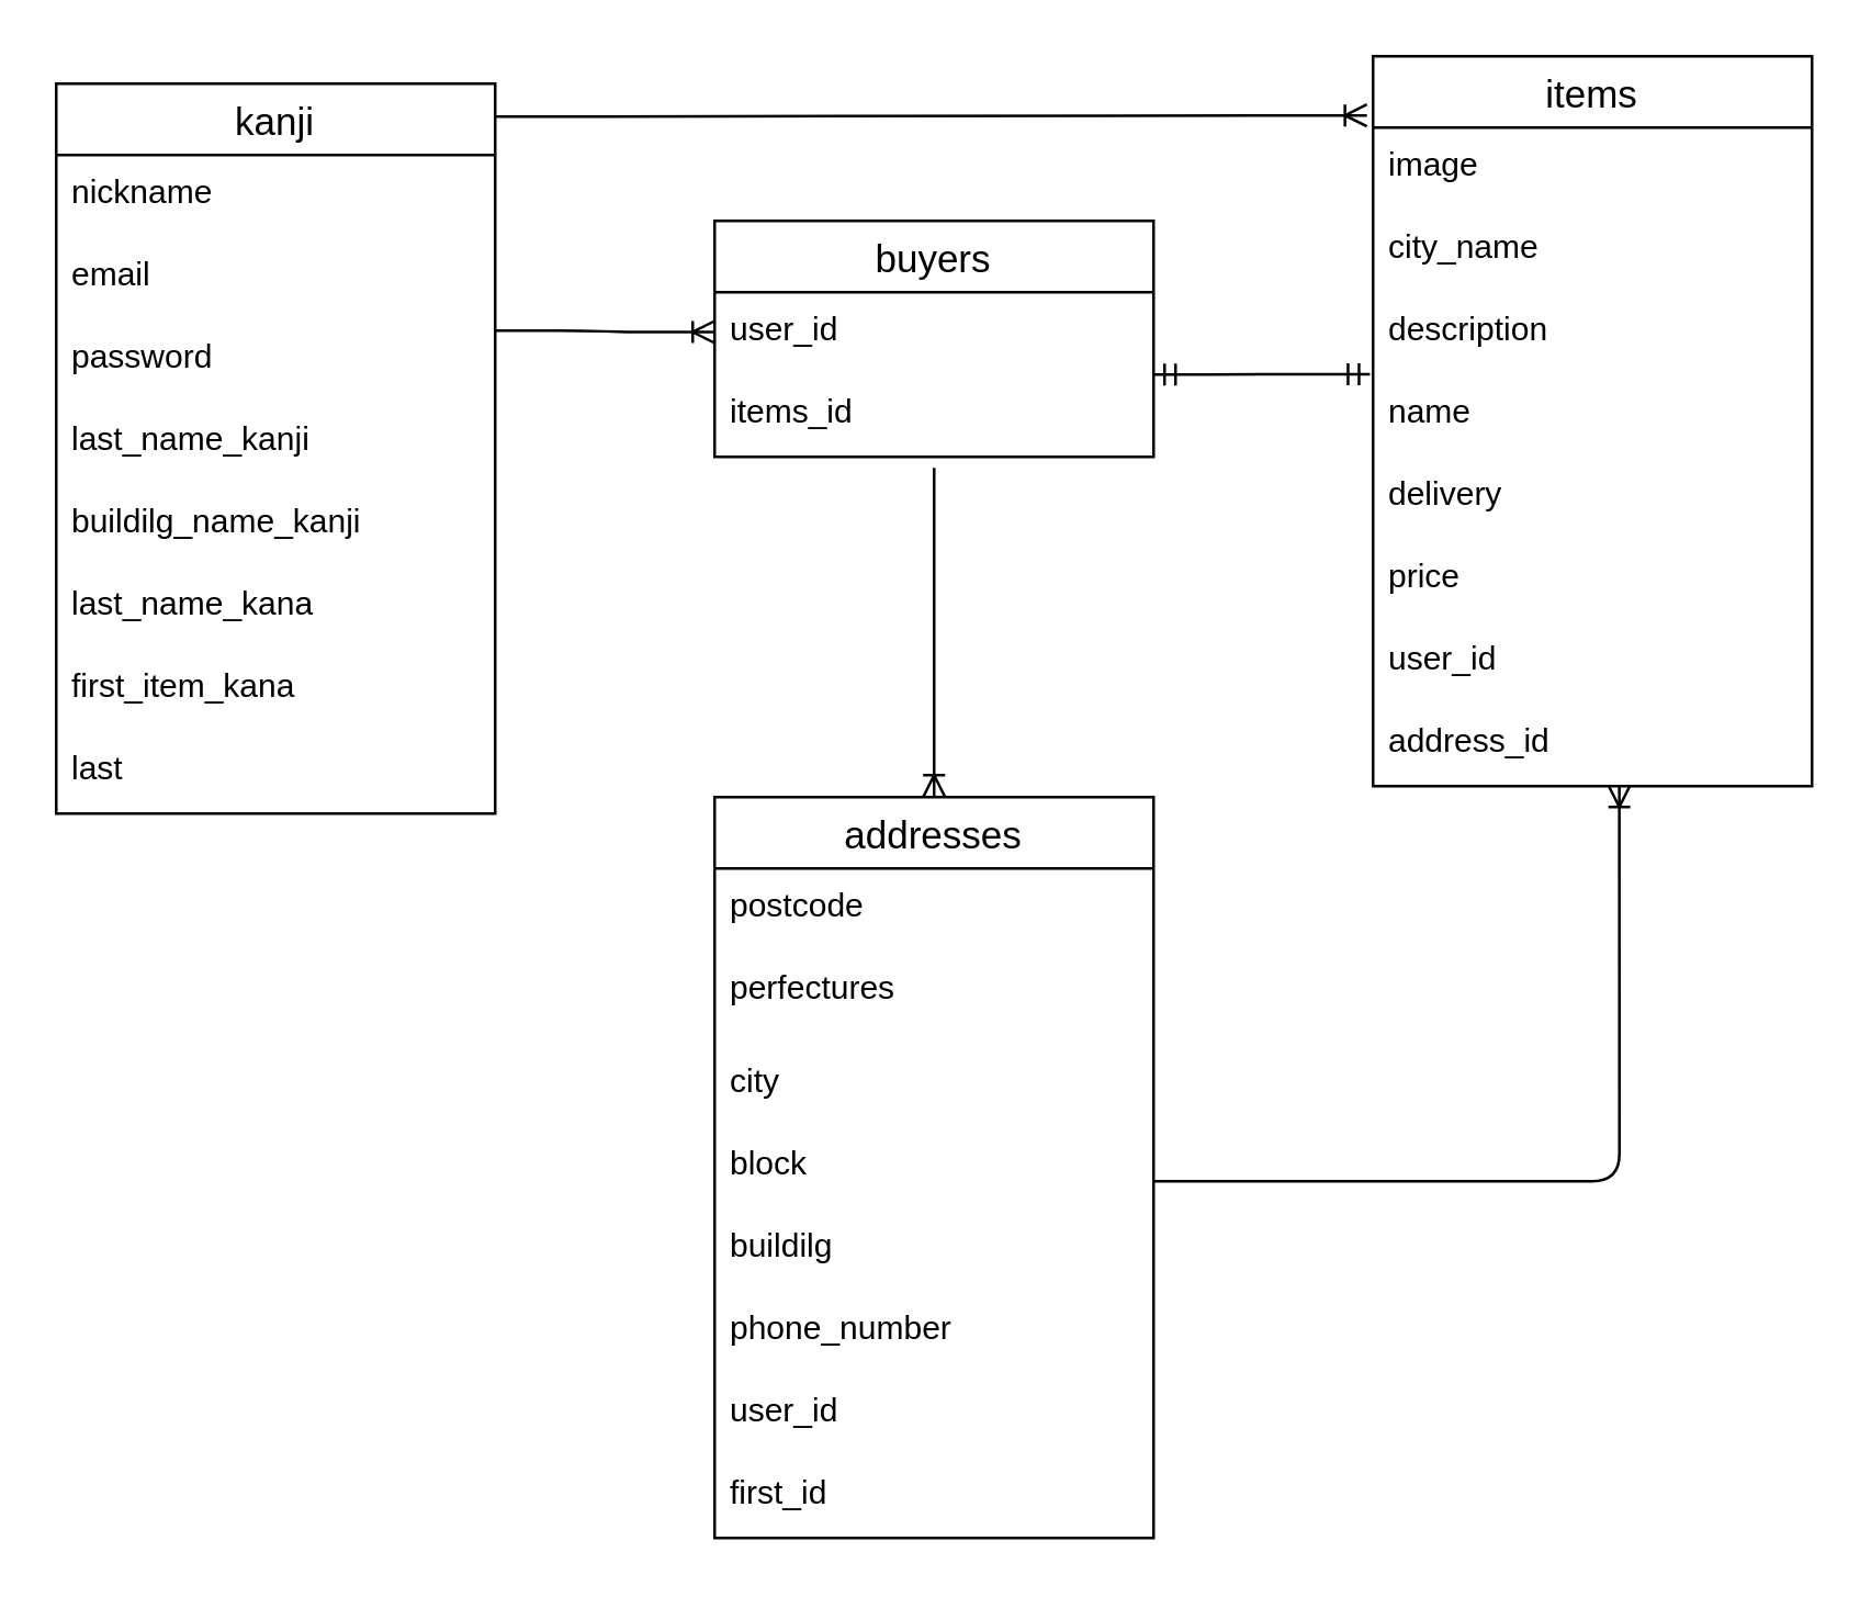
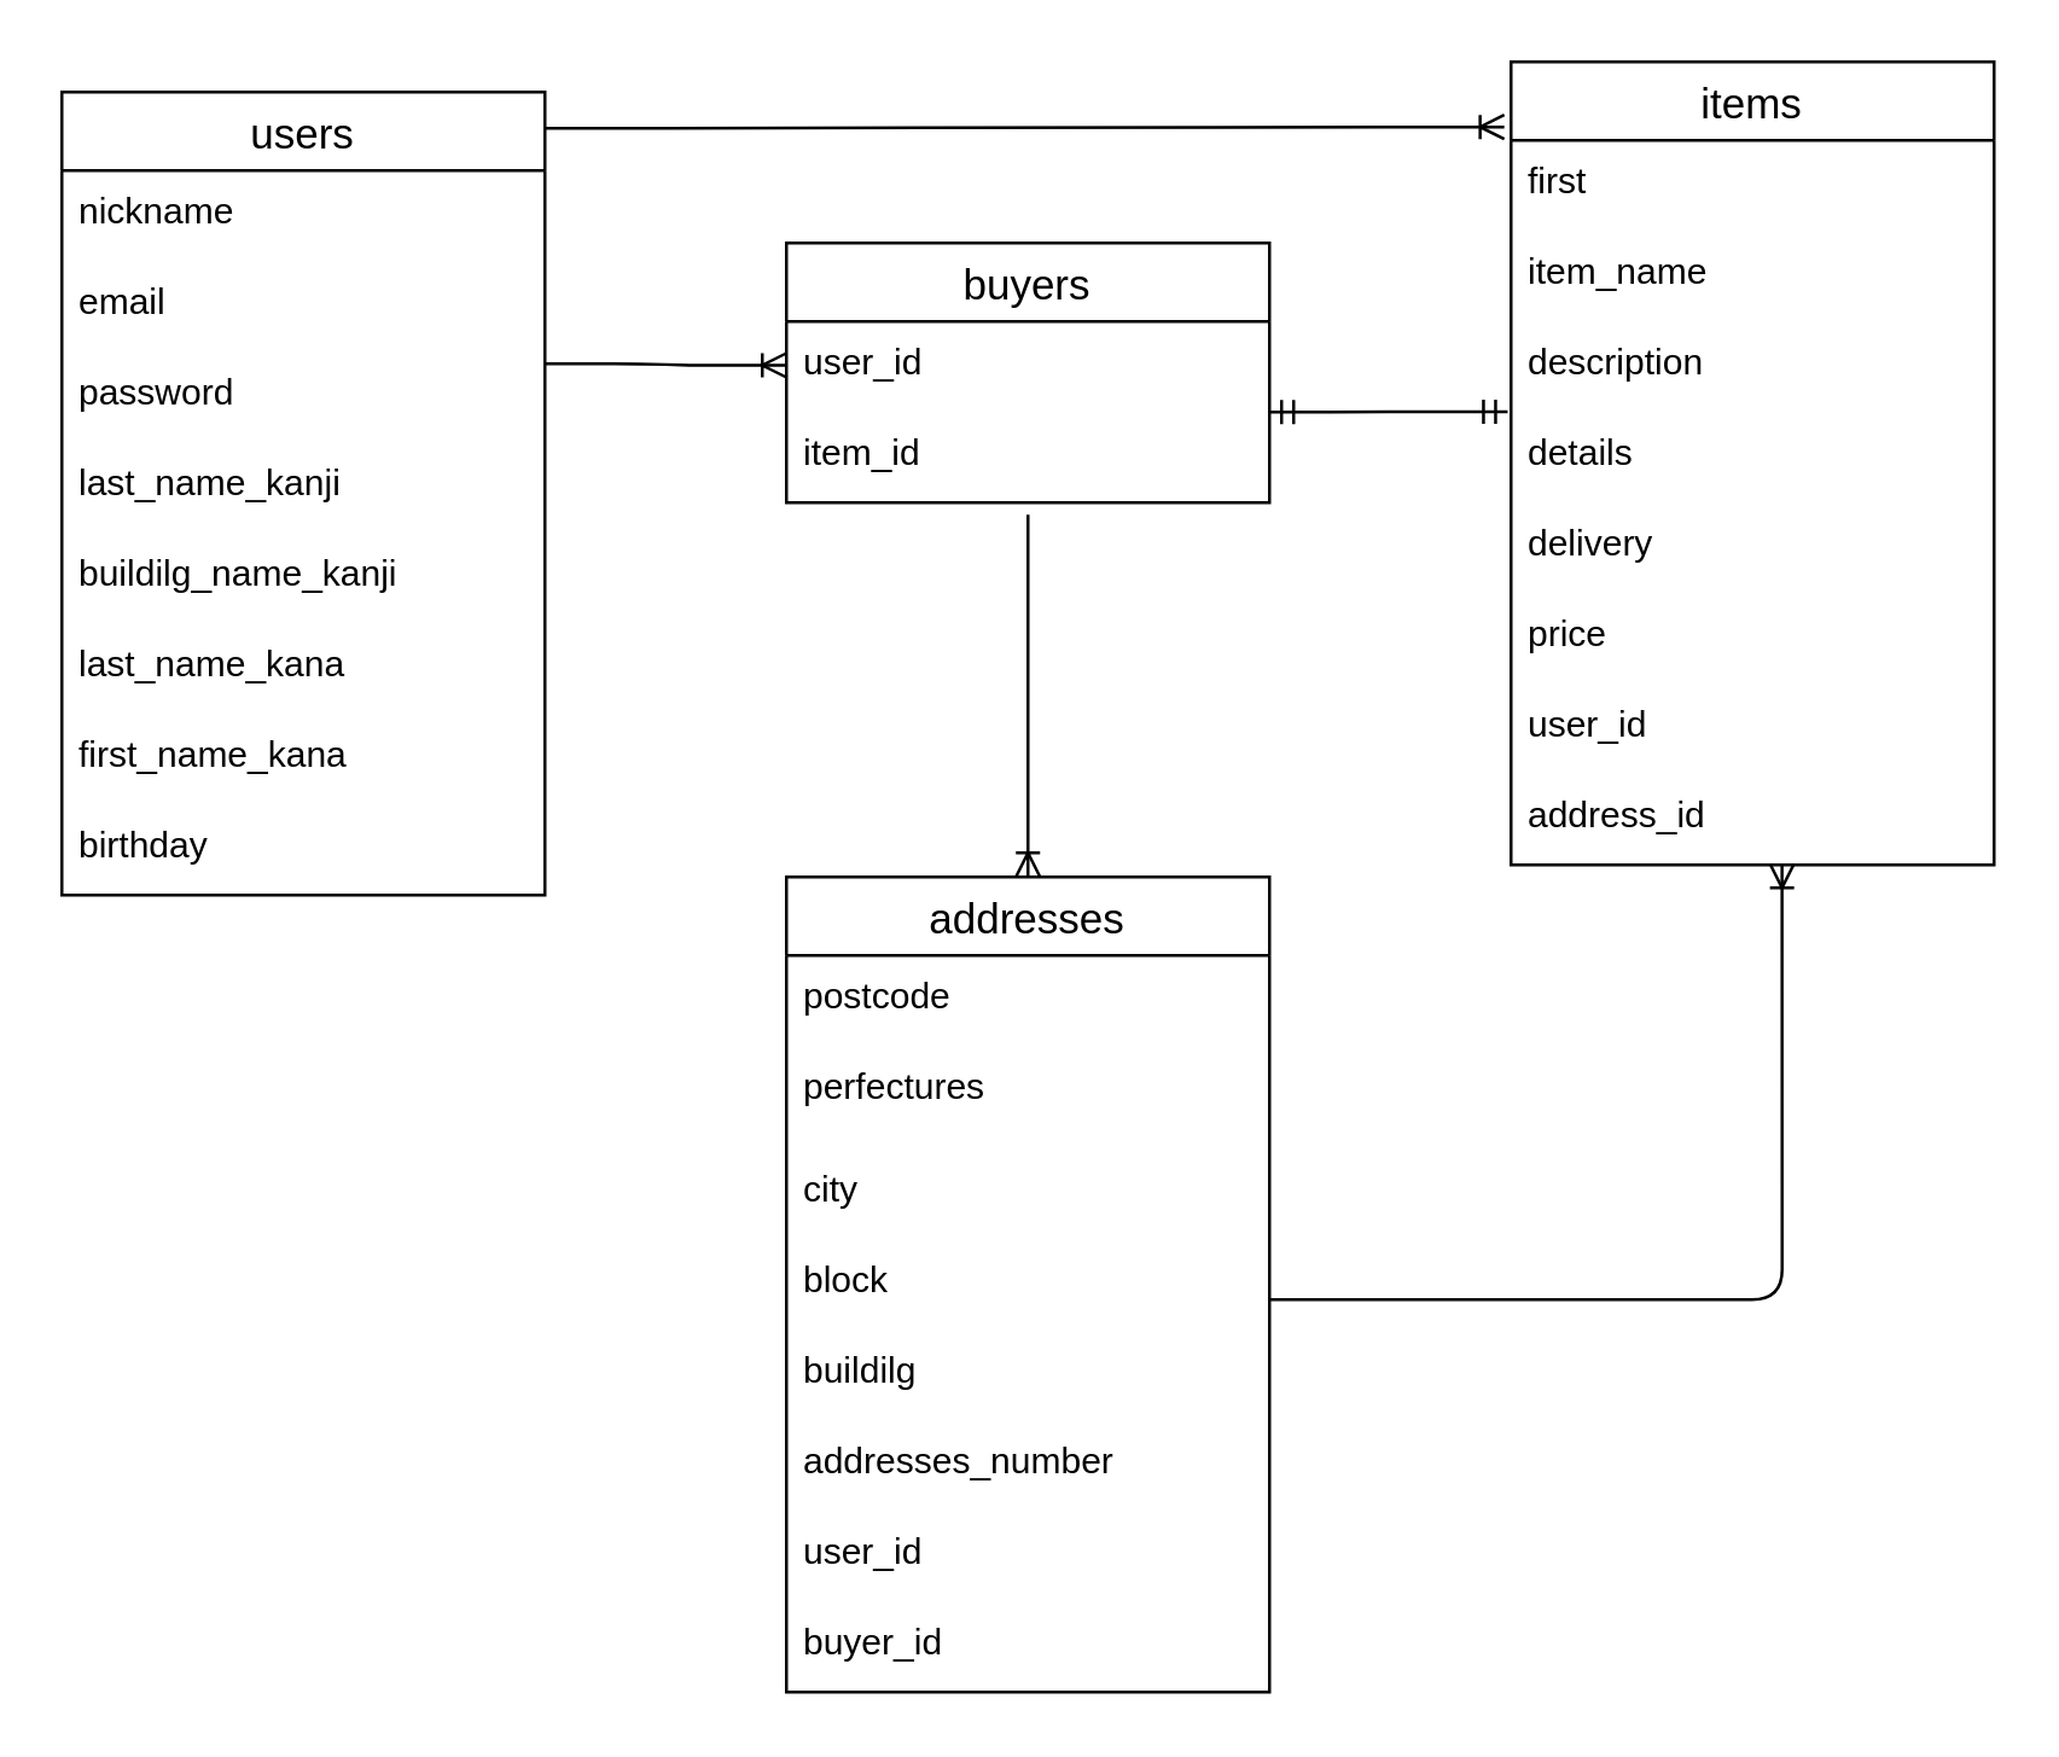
  <mxCell id="0" />
  <mxCell id="1" parent="0" />
- <mxCell id="2" value="kanji" style="swimlane;fontStyle=0;childLayout=stackLayout;horizontal=1;startSize=26;horizontalStack=0;resizeParent=1;resizeParentMax=0;resizeLast=0;collapsible=1;marginBottom=0;align=center;fontSize=14;" parent="1" vertex="1"><mxGeometry x="20" y="30" width="160" height="266" as="geometry" /></mxCell>
+ <mxCell id="2" value="users" style="swimlane;fontStyle=0;childLayout=stackLayout;horizontal=1;startSize=26;horizontalStack=0;resizeParent=1;resizeParentMax=0;resizeLast=0;collapsible=1;marginBottom=0;align=center;fontSize=14;" parent="1" vertex="1"><mxGeometry x="20" y="30" width="160" height="266" as="geometry" /></mxCell>
  <mxCell id="3" value="nickname" style="text;strokeColor=none;fillColor=none;spacingLeft=4;spacingRight=4;overflow=hidden;rotatable=0;points=[[0,0.5],[1,0.5]];portConstraint=eastwest;fontSize=12;" parent="2" vertex="1"><mxGeometry y="26" width="160" height="30" as="geometry" /></mxCell>
  <mxCell id="4" value="email" style="text;strokeColor=none;fillColor=none;spacingLeft=4;spacingRight=4;overflow=hidden;rotatable=0;points=[[0,0.5],[1,0.5]];portConstraint=eastwest;fontSize=12;" parent="2" vertex="1"><mxGeometry y="56" width="160" height="30" as="geometry" /></mxCell>
  <mxCell id="5" value="password" style="text;strokeColor=none;fillColor=none;spacingLeft=4;spacingRight=4;overflow=hidden;rotatable=0;points=[[0,0.5],[1,0.5]];portConstraint=eastwest;fontSize=12;" parent="2" vertex="1"><mxGeometry y="86" width="160" height="30" as="geometry" /></mxCell>
  <mxCell id="6" value="last_name_kanji" style="text;strokeColor=none;fillColor=none;spacingLeft=4;spacingRight=4;overflow=hidden;rotatable=0;points=[[0,0.5],[1,0.5]];portConstraint=eastwest;fontSize=12;" parent="2" vertex="1"><mxGeometry y="116" width="160" height="30" as="geometry" /></mxCell>
  <mxCell id="7" value="buildilg_name_kanji" style="text;strokeColor=none;fillColor=none;spacingLeft=4;spacingRight=4;overflow=hidden;rotatable=0;points=[[0,0.5],[1,0.5]];portConstraint=eastwest;fontSize=12;" parent="2" vertex="1"><mxGeometry y="146" width="160" height="30" as="geometry" /></mxCell>
  <mxCell id="8" value="last_name_kana" style="text;strokeColor=none;fillColor=none;spacingLeft=4;spacingRight=4;overflow=hidden;rotatable=0;points=[[0,0.5],[1,0.5]];portConstraint=eastwest;fontSize=12;" parent="2" vertex="1"><mxGeometry y="176" width="160" height="30" as="geometry" /></mxCell>
- <mxCell id="9" value="first_item_kana" style="text;strokeColor=none;fillColor=none;spacingLeft=4;spacingRight=4;overflow=hidden;rotatable=0;points=[[0,0.5],[1,0.5]];portConstraint=eastwest;fontSize=12;" parent="2" vertex="1"><mxGeometry y="206" width="160" height="30" as="geometry" /></mxCell>
- <mxCell id="10" value="last" style="text;strokeColor=none;fillColor=none;spacingLeft=4;spacingRight=4;overflow=hidden;rotatable=0;points=[[0,0.5],[1,0.5]];portConstraint=eastwest;fontSize=12;" parent="2" vertex="1"><mxGeometry y="236" width="160" height="30" as="geometry" /></mxCell>
+ <mxCell id="9" value="first_name_kana" style="text;strokeColor=none;fillColor=none;spacingLeft=4;spacingRight=4;overflow=hidden;rotatable=0;points=[[0,0.5],[1,0.5]];portConstraint=eastwest;fontSize=12;" parent="2" vertex="1"><mxGeometry y="206" width="160" height="30" as="geometry" /></mxCell>
+ <mxCell id="10" value="birthday" style="text;strokeColor=none;fillColor=none;spacingLeft=4;spacingRight=4;overflow=hidden;rotatable=0;points=[[0,0.5],[1,0.5]];portConstraint=eastwest;fontSize=12;" parent="2" vertex="1"><mxGeometry y="236" width="160" height="30" as="geometry" /></mxCell>
  <mxCell id="11" value="buyers" style="swimlane;fontStyle=0;childLayout=stackLayout;horizontal=1;startSize=26;horizontalStack=0;resizeParent=1;resizeParentMax=0;resizeLast=0;collapsible=1;marginBottom=0;align=center;fontSize=14;" parent="1" vertex="1"><mxGeometry x="260" y="80" width="160" height="86" as="geometry" /></mxCell>
  <mxCell id="12" value="user_id" style="text;strokeColor=none;fillColor=none;spacingLeft=4;spacingRight=4;overflow=hidden;rotatable=0;points=[[0,0.5],[1,0.5]];portConstraint=eastwest;fontSize=12;" parent="11" vertex="1"><mxGeometry y="26" width="160" height="30" as="geometry" /></mxCell>
- <mxCell id="13" value="items_id" style="text;strokeColor=none;fillColor=none;spacingLeft=4;spacingRight=4;overflow=hidden;rotatable=0;points=[[0,0.5],[1,0.5]];portConstraint=eastwest;fontSize=12;" parent="11" vertex="1"><mxGeometry y="56" width="160" height="30" as="geometry" /></mxCell>
+ <mxCell id="13" value="item_id" style="text;strokeColor=none;fillColor=none;spacingLeft=4;spacingRight=4;overflow=hidden;rotatable=0;points=[[0,0.5],[1,0.5]];portConstraint=eastwest;fontSize=12;" parent="11" vertex="1"><mxGeometry y="56" width="160" height="30" as="geometry" /></mxCell>
  <mxCell id="14" value="items" style="swimlane;fontStyle=0;childLayout=stackLayout;horizontal=1;startSize=26;horizontalStack=0;resizeParent=1;resizeParentMax=0;resizeLast=0;collapsible=1;marginBottom=0;align=center;fontSize=14;" parent="1" vertex="1"><mxGeometry x="500" y="20" width="160" height="266" as="geometry" /></mxCell>
  <mxCell id="15" value="" style="edgeStyle=entityRelationEdgeStyle;fontSize=12;html=1;endArrow=ERmandOne;startArrow=ERmandOne;entryX=-0.007;entryY=-0.005;entryDx=0;entryDy=0;entryPerimeter=0;" edge="1" parent="14" target="19"><mxGeometry width="100" height="100" relative="1" as="geometry"><mxPoint x="-80" y="116" as="sourcePoint" /><mxPoint x="20" y="16" as="targetPoint" /></mxGeometry></mxCell>
- <mxCell id="16" value="image" style="text;strokeColor=none;fillColor=none;spacingLeft=4;spacingRight=4;overflow=hidden;rotatable=0;points=[[0,0.5],[1,0.5]];portConstraint=eastwest;fontSize=12;" parent="14" vertex="1"><mxGeometry y="26" width="160" height="30" as="geometry" /></mxCell>
- <mxCell id="17" value="city_name" style="text;strokeColor=none;fillColor=none;spacingLeft=4;spacingRight=4;overflow=hidden;rotatable=0;points=[[0,0.5],[1,0.5]];portConstraint=eastwest;fontSize=12;" parent="14" vertex="1"><mxGeometry y="56" width="160" height="30" as="geometry" /></mxCell>
+ <mxCell id="16" value="first" style="text;strokeColor=none;fillColor=none;spacingLeft=4;spacingRight=4;overflow=hidden;rotatable=0;points=[[0,0.5],[1,0.5]];portConstraint=eastwest;fontSize=12;" parent="14" vertex="1"><mxGeometry y="26" width="160" height="30" as="geometry" /></mxCell>
+ <mxCell id="17" value="item_name" style="text;strokeColor=none;fillColor=none;spacingLeft=4;spacingRight=4;overflow=hidden;rotatable=0;points=[[0,0.5],[1,0.5]];portConstraint=eastwest;fontSize=12;" parent="14" vertex="1"><mxGeometry y="56" width="160" height="30" as="geometry" /></mxCell>
  <mxCell id="18" value="description" style="text;strokeColor=none;fillColor=none;spacingLeft=4;spacingRight=4;overflow=hidden;rotatable=0;points=[[0,0.5],[1,0.5]];portConstraint=eastwest;fontSize=12;" parent="14" vertex="1"><mxGeometry y="86" width="160" height="30" as="geometry" /></mxCell>
- <mxCell id="19" value="name" style="text;strokeColor=none;fillColor=none;spacingLeft=4;spacingRight=4;overflow=hidden;rotatable=0;points=[[0,0.5],[1,0.5]];portConstraint=eastwest;fontSize=12;" parent="14" vertex="1"><mxGeometry y="116" width="160" height="30" as="geometry" /></mxCell>
+ <mxCell id="19" value="details" style="text;strokeColor=none;fillColor=none;spacingLeft=4;spacingRight=4;overflow=hidden;rotatable=0;points=[[0,0.5],[1,0.5]];portConstraint=eastwest;fontSize=12;" parent="14" vertex="1"><mxGeometry y="116" width="160" height="30" as="geometry" /></mxCell>
  <mxCell id="20" value="delivery" style="text;strokeColor=none;fillColor=none;spacingLeft=4;spacingRight=4;overflow=hidden;rotatable=0;points=[[0,0.5],[1,0.5]];portConstraint=eastwest;fontSize=12;" parent="14" vertex="1"><mxGeometry y="146" width="160" height="30" as="geometry" /></mxCell>
  <mxCell id="21" value="price" style="text;strokeColor=none;fillColor=none;spacingLeft=4;spacingRight=4;overflow=hidden;rotatable=0;points=[[0,0.5],[1,0.5]];portConstraint=eastwest;fontSize=12;" parent="14" vertex="1"><mxGeometry y="176" width="160" height="30" as="geometry" /></mxCell>
  <mxCell id="22" value="user_id" style="text;strokeColor=none;fillColor=none;spacingLeft=4;spacingRight=4;overflow=hidden;rotatable=0;points=[[0,0.5],[1,0.5]];portConstraint=eastwest;fontSize=12;" parent="14" vertex="1"><mxGeometry y="206" width="160" height="30" as="geometry" /></mxCell>
  <mxCell id="23" value="address_id" style="text;strokeColor=none;fillColor=none;spacingLeft=4;spacingRight=4;overflow=hidden;rotatable=0;points=[[0,0.5],[1,0.5]];portConstraint=eastwest;fontSize=12;" parent="14" vertex="1"><mxGeometry y="236" width="160" height="30" as="geometry" /></mxCell>
  <mxCell id="24" value="addresses" style="swimlane;fontStyle=0;childLayout=stackLayout;horizontal=1;startSize=26;horizontalStack=0;resizeParent=1;resizeParentMax=0;resizeLast=0;collapsible=1;marginBottom=0;align=center;fontSize=14;" parent="1" vertex="1"><mxGeometry x="260" y="290" width="160" height="270" as="geometry" /></mxCell>
  <mxCell id="25" value="postcode" style="text;strokeColor=none;fillColor=none;spacingLeft=4;spacingRight=4;overflow=hidden;rotatable=0;points=[[0,0.5],[1,0.5]];portConstraint=eastwest;fontSize=12;" parent="24" vertex="1"><mxGeometry y="26" width="160" height="30" as="geometry" /></mxCell>
  <mxCell id="26" value="perfectures" style="text;strokeColor=none;fillColor=none;spacingLeft=4;spacingRight=4;overflow=hidden;rotatable=0;points=[[0,0.5],[1,0.5]];portConstraint=eastwest;fontSize=12;" parent="24" vertex="1"><mxGeometry y="56" width="160" height="34" as="geometry" /></mxCell>
  <mxCell id="27" value="city" style="text;strokeColor=none;fillColor=none;spacingLeft=4;spacingRight=4;overflow=hidden;rotatable=0;points=[[0,0.5],[1,0.5]];portConstraint=eastwest;fontSize=12;" parent="24" vertex="1"><mxGeometry y="90" width="160" height="30" as="geometry" /></mxCell>
  <mxCell id="28" value="block" style="text;strokeColor=none;fillColor=none;spacingLeft=4;spacingRight=4;overflow=hidden;rotatable=0;points=[[0,0.5],[1,0.5]];portConstraint=eastwest;fontSize=12;" parent="24" vertex="1"><mxGeometry y="120" width="160" height="30" as="geometry" /></mxCell>
  <mxCell id="29" value="buildilg" style="text;strokeColor=none;fillColor=none;spacingLeft=4;spacingRight=4;overflow=hidden;rotatable=0;points=[[0,0.5],[1,0.5]];portConstraint=eastwest;fontSize=12;" parent="24" vertex="1"><mxGeometry y="150" width="160" height="30" as="geometry" /></mxCell>
- <mxCell id="30" value="phone_number" style="text;strokeColor=none;fillColor=none;spacingLeft=4;spacingRight=4;overflow=hidden;rotatable=0;points=[[0,0.5],[1,0.5]];portConstraint=eastwest;fontSize=12;" parent="24" vertex="1"><mxGeometry y="180" width="160" height="30" as="geometry" /></mxCell>
+ <mxCell id="30" value="addresses_number" style="text;strokeColor=none;fillColor=none;spacingLeft=4;spacingRight=4;overflow=hidden;rotatable=0;points=[[0,0.5],[1,0.5]];portConstraint=eastwest;fontSize=12;" parent="24" vertex="1"><mxGeometry y="180" width="160" height="30" as="geometry" /></mxCell>
  <mxCell id="31" value="user_id" style="text;strokeColor=none;fillColor=none;spacingLeft=4;spacingRight=4;overflow=hidden;rotatable=0;points=[[0,0.5],[1,0.5]];portConstraint=eastwest;fontSize=12;" parent="24" vertex="1"><mxGeometry y="210" width="160" height="30" as="geometry" /></mxCell>
- <mxCell id="32" value="first_id" style="text;strokeColor=none;fillColor=none;spacingLeft=4;spacingRight=4;overflow=hidden;rotatable=0;points=[[0,0.5],[1,0.5]];portConstraint=eastwest;fontSize=12;" parent="24" vertex="1"><mxGeometry y="240" width="160" height="30" as="geometry" /></mxCell>
+ <mxCell id="32" value="buyer_id" style="text;strokeColor=none;fillColor=none;spacingLeft=4;spacingRight=4;overflow=hidden;rotatable=0;points=[[0,0.5],[1,0.5]];portConstraint=eastwest;fontSize=12;" parent="24" vertex="1"><mxGeometry y="240" width="160" height="30" as="geometry" /></mxCell>
  <mxCell id="33" value="" style="edgeStyle=entityRelationEdgeStyle;fontSize=12;html=1;endArrow=ERoneToMany;entryX=-0.014;entryY=0.081;entryDx=0;entryDy=0;entryPerimeter=0;" parent="1" target="14" edge="1"><mxGeometry width="100" height="100" relative="1" as="geometry"><mxPoint x="180" y="42" as="sourcePoint" /><mxPoint x="200" y="-70" as="targetPoint" /></mxGeometry></mxCell>
  <mxCell id="34" value="" style="edgeStyle=entityRelationEdgeStyle;fontSize=12;html=1;endArrow=ERoneToMany;exitX=1;exitY=0.5;exitDx=0;exitDy=0;entryX=0;entryY=0.25;entryDx=0;entryDy=0;" parent="1" edge="1"><mxGeometry width="100" height="100" relative="1" as="geometry"><mxPoint x="180" y="120" as="sourcePoint" /><mxPoint x="260" y="120.5" as="targetPoint" /></mxGeometry></mxCell>
  <mxCell id="35" value="" style="edgeStyle=orthogonalEdgeStyle;fontSize=12;html=1;endArrow=ERoneToMany;entryX=0.561;entryY=0.986;entryDx=0;entryDy=0;entryPerimeter=0;" parent="1" target="23" edge="1"><mxGeometry width="100" height="100" relative="1" as="geometry"><mxPoint x="420" y="430" as="sourcePoint" /><mxPoint x="580" y="280" as="targetPoint" /><Array as="points"><mxPoint x="590" y="430" /></Array></mxGeometry></mxCell>
  <mxCell id="36" value="" style="fontSize=12;html=1;endArrow=ERoneToMany;entryX=0.5;entryY=0;entryDx=0;entryDy=0;" edge="1" parent="1" target="24"><mxGeometry width="100" height="100" relative="1" as="geometry"><mxPoint x="340" y="170" as="sourcePoint" /><mxPoint x="390" y="240" as="targetPoint" /></mxGeometry></mxCell>
